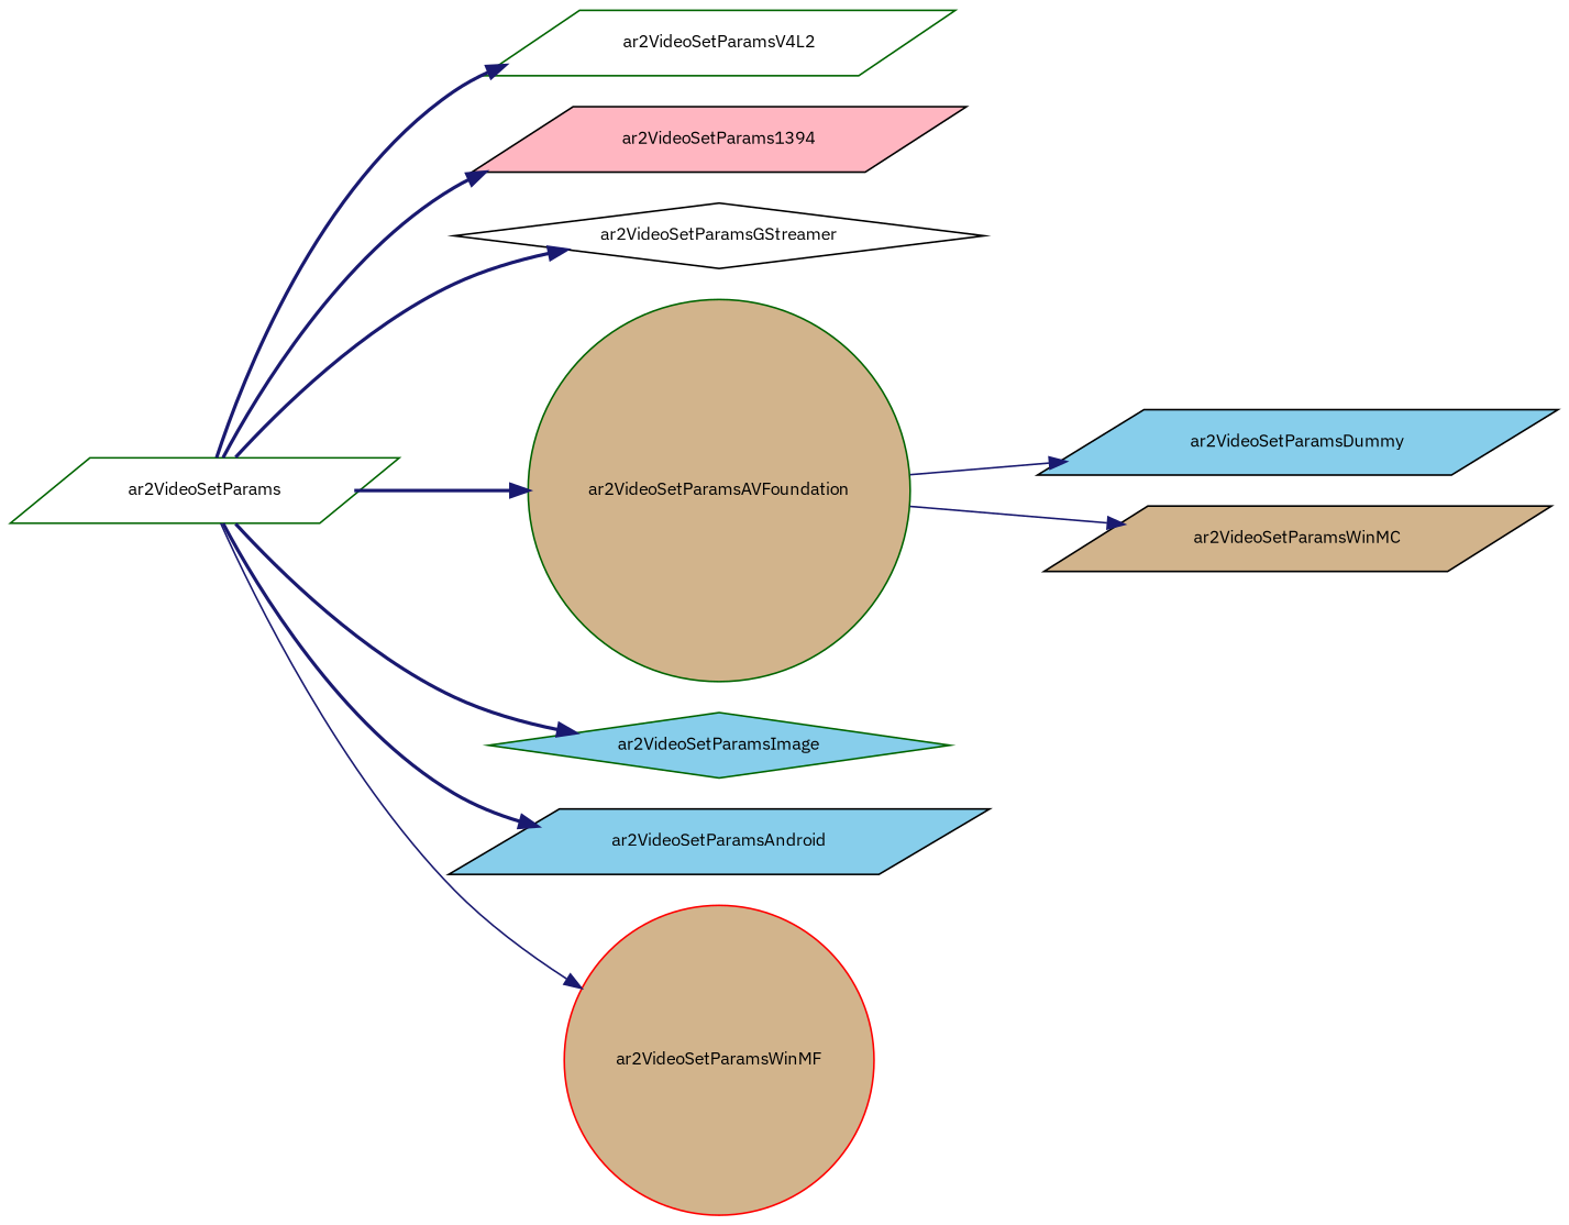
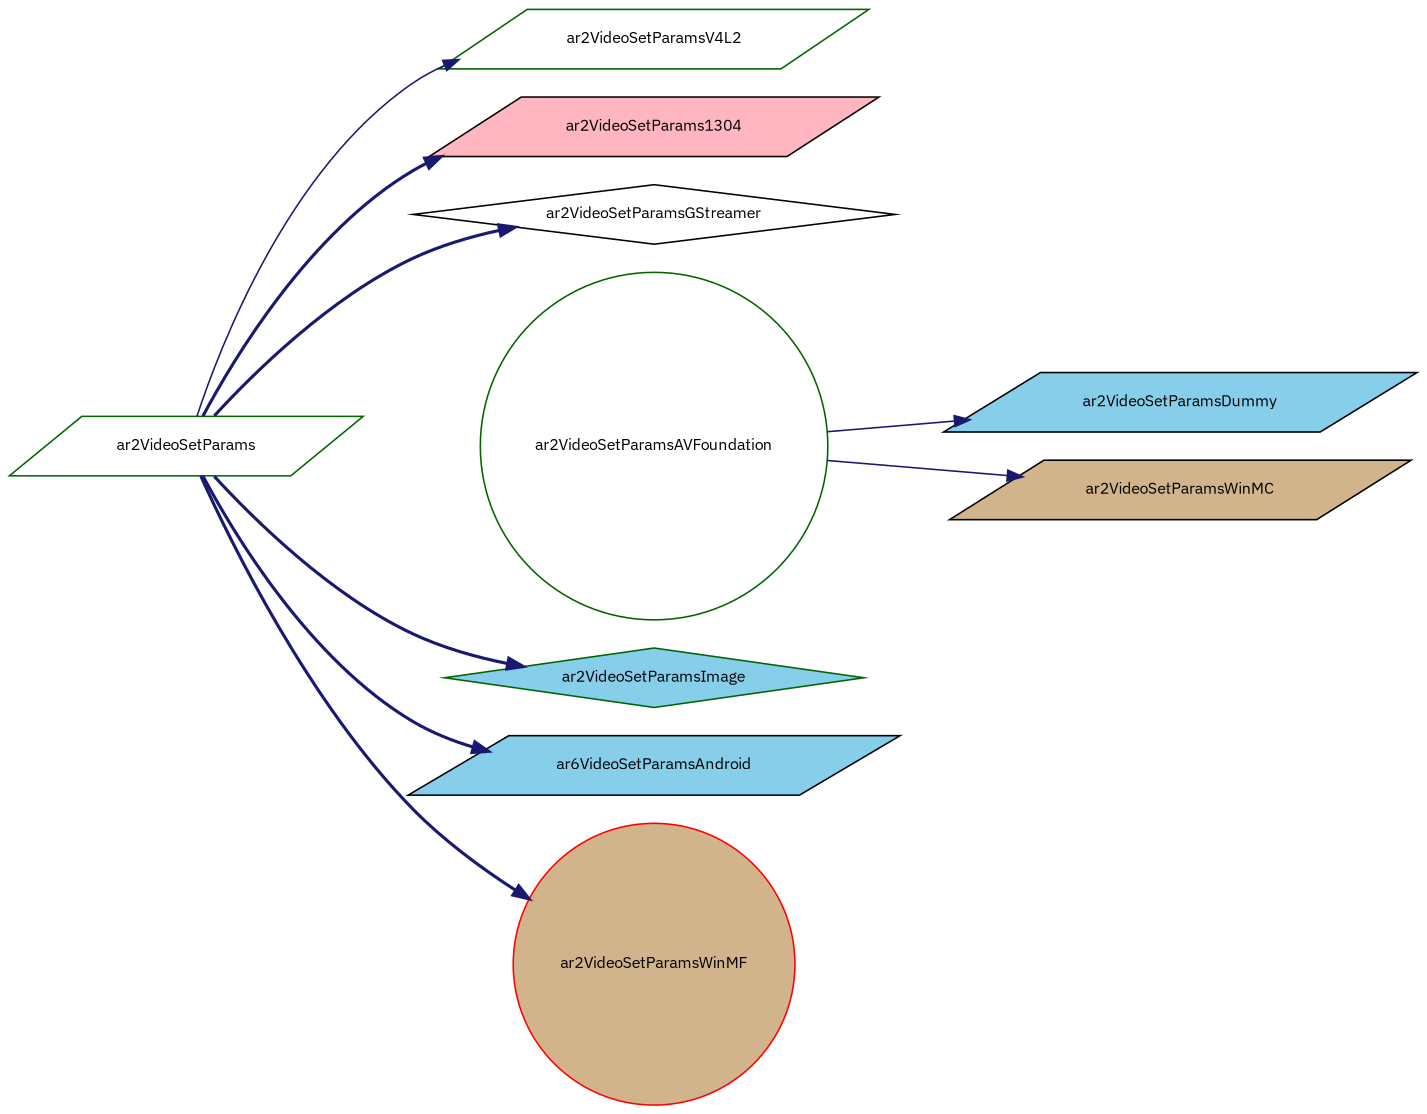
  digraph {
    fontname="IBM Plex Sans"
    rankdir=LR
    node [color=black fillcolor=white fontname="IBM Plex Sans" fontsize=10 shape=parallelogram style=filled]
    edge [color=midnightblue fontname="IBM Plex Sans" fontsize=10 labelfontname=Helvetica labelfontsize=10 style=bold]
    n1 [color=darkgreen fontcolor=black height=0.2 label=ar2VideoSetParams width=0.4]
    n2 [color=darkgreen height=0.2 label=ar2VideoSetParamsV4L2 width=0.4]
-   n3 [fillcolor=lightpink height=0.2 label=ar2VideoSetParams1394 width=0.4]
+   n3 [fillcolor=lightpink height=0.2 label=ar2VideoSetParams1304 width=0.4]
    n4 [height=0.2 label=ar2VideoSetParamsGStreamer shape=diamond width=0.4]
-   n5 [color=darkgreen fillcolor=tan height=0.2 label=ar2VideoSetParamsAVFoundation shape=circle width=0.4]
+   n5 [color=darkgreen height=0.2 label=ar2VideoSetParamsAVFoundation shape=circle width=0.4]
    n6 [color=darkgreen fillcolor=skyblue height=0.2 label=ar2VideoSetParamsImage shape=diamond width=0.4]
-   n7 [fillcolor=skyblue height=0.2 label=ar2VideoSetParamsAndroid width=0.4]
+   n7 [fillcolor=skyblue height=0.2 label=ar6VideoSetParamsAndroid width=0.4]
    n8 [color=red fillcolor=tan height=0.2 label=ar2VideoSetParamsWinMF shape=circle width=0.4]
    n9 [fillcolor=skyblue height=0.2 label=ar2VideoSetParamsDummy width=0.4]
    n10 [fillcolor=tan height=0.2 label=ar2VideoSetParamsWinMC width=0.4]
-   n1 -> n2
+   n1 -> n2 [style=solid]
    n1 -> n3
    n1 -> n4
-   n1 -> n5
    n1 -> n6
    n1 -> n7
-   n1 -> n8 [style=solid]
+   n1 -> n8
    n5 -> n9 [style=solid]
    n5 -> n10 [style=solid]
  }
